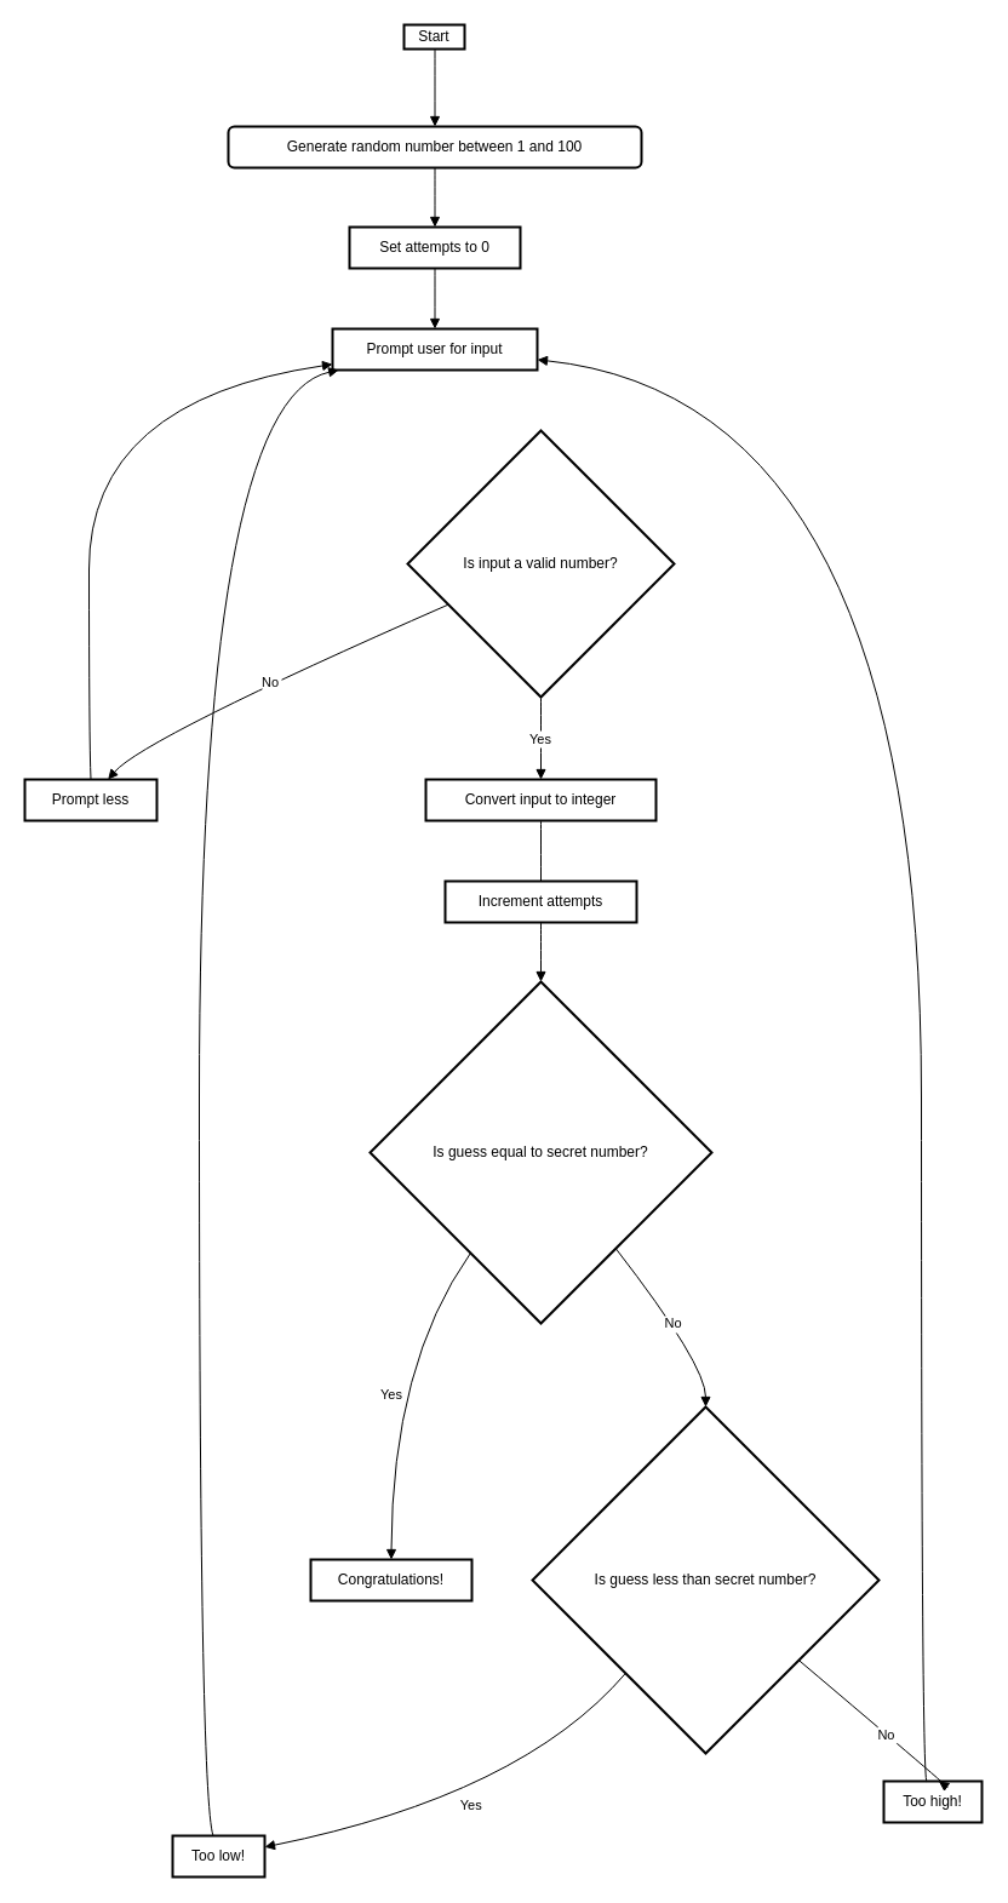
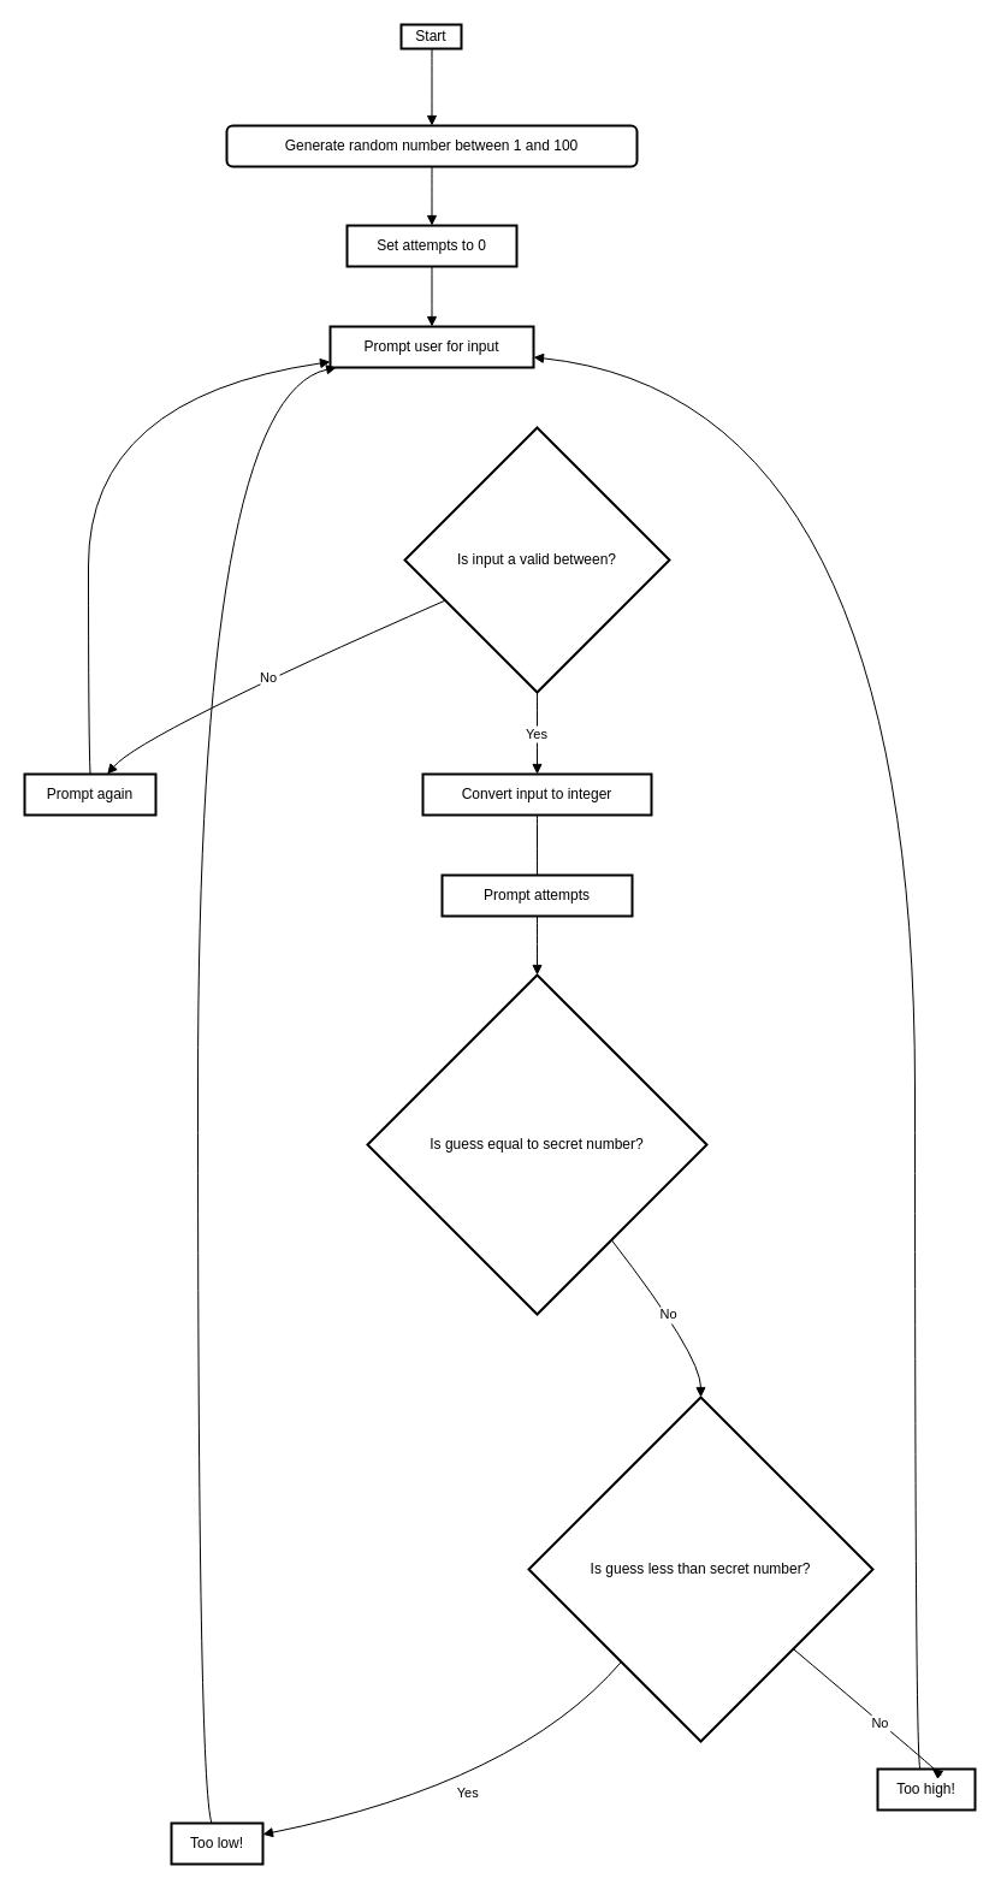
  <mxCell id="0" />
  <mxCell id="1" parent="0" />
  <mxCell id="2" value="Start" style="whiteSpace=wrap;strokeWidth=2;" vertex="1" parent="1"><mxGeometry x="333" y="20" width="50" height="20" as="geometry" /></mxCell>
  <mxCell id="3" value="Generate random number between 1 and 100" style="whiteSpace=wrap;strokeWidth=2;rounded=1;" vertex="1" parent="1"><mxGeometry x="188" y="104" width="341" height="34" as="geometry" /></mxCell>
  <mxCell id="4" value="Set attempts to 0" style="whiteSpace=wrap;strokeWidth=2;" vertex="1" parent="1"><mxGeometry x="288" y="187" width="141" height="34" as="geometry" /></mxCell>
  <mxCell id="5" value="Prompt user for input" style="whiteSpace=wrap;strokeWidth=2;" vertex="1" parent="1"><mxGeometry x="274" y="271" width="169" height="34" as="geometry" /></mxCell>
- <mxCell id="6" value="Is input a valid number?" style="rhombus;strokeWidth=2;whiteSpace=wrap;" vertex="1" parent="1"><mxGeometry x="336" y="355" width="220" height="220" as="geometry" /></mxCell>
- <mxCell id="7" value="Prompt less" style="whiteSpace=wrap;strokeWidth=2;" vertex="1" parent="1"><mxGeometry x="20" y="643" width="109" height="34" as="geometry" /></mxCell>
+ <mxCell id="6" value="Is input a valid between?" style="rhombus;strokeWidth=2;whiteSpace=wrap;" vertex="1" parent="1"><mxGeometry x="336" y="355" width="220" height="220" as="geometry" /></mxCell>
+ <mxCell id="7" value="Prompt again" style="whiteSpace=wrap;strokeWidth=2;" vertex="1" parent="1"><mxGeometry x="20" y="643" width="109" height="34" as="geometry" /></mxCell>
  <mxCell id="8" value="Convert input to integer" style="whiteSpace=wrap;strokeWidth=2;" vertex="1" parent="1"><mxGeometry x="351" y="643" width="190" height="34" as="geometry" /></mxCell>
- <mxCell id="9" value="Increment attempts" style="whiteSpace=wrap;strokeWidth=2;" vertex="1" parent="1"><mxGeometry x="367" y="727" width="158" height="34" as="geometry" /></mxCell>
+ <mxCell id="9" value="Prompt attempts" style="whiteSpace=wrap;strokeWidth=2;" vertex="1" parent="1"><mxGeometry x="367" y="727" width="158" height="34" as="geometry" /></mxCell>
  <mxCell id="10" value="Is guess equal to secret number?" style="rhombus;strokeWidth=2;whiteSpace=wrap;" vertex="1" parent="1"><mxGeometry x="305" y="810" width="282" height="282" as="geometry" /></mxCell>
  <mxCell id="11" value="Is guess less than secret number?" style="rhombus;strokeWidth=2;whiteSpace=wrap;" vertex="1" parent="1"><mxGeometry x="439" y="1161" width="286" height="286" as="geometry" /></mxCell>
  <mxCell id="12" value="Too low!" style="whiteSpace=wrap;strokeWidth=2;" vertex="1" parent="1"><mxGeometry x="142" y="1515" width="76" height="34" as="geometry" /></mxCell>
  <mxCell id="13" value="Too high!" style="whiteSpace=wrap;strokeWidth=2;" vertex="1" parent="1"><mxGeometry x="729" y="1470" width="81" height="34" as="geometry" /></mxCell>
- <mxCell id="14" value="Congratulations!" style="whiteSpace=wrap;strokeWidth=2;" vertex="1" parent="1"><mxGeometry x="256" y="1287" width="133" height="34" as="geometry" /></mxCell>
  <mxCell id="15" value="" style="curved=1;startArrow=none;endArrow=block;exitX=0.51;exitY=0.99;entryX=0.5;entryY=-0.01;rounded=0;" edge="1" parent="1" source="2" target="3"><mxGeometry relative="1" as="geometry"><Array as="points" /></mxGeometry></mxCell>
  <mxCell id="16" value="" style="curved=1;startArrow=none;endArrow=block;exitX=0.5;exitY=0.98;entryX=0.5;entryY=0.01;rounded=0;" edge="1" parent="1" source="3" target="4"><mxGeometry relative="1" as="geometry"><Array as="points" /></mxGeometry></mxCell>
  <mxCell id="17" value="" style="curved=1;startArrow=none;endArrow=block;exitX=0.5;exitY=1;entryX=0.5;entryY=0;rounded=0;" edge="1" parent="1" source="4" target="5"><mxGeometry relative="1" as="geometry"><Array as="points" /></mxGeometry></mxCell>
  <mxCell id="18" value="No" style="curved=1;startArrow=none;endArrow=block;exitX=0;exitY=0.72;entryX=0.63;entryY=0;rounded=0;" edge="1" parent="1" source="6" target="7"><mxGeometry relative="1" as="geometry"><Array as="points"><mxPoint x="118" y="609" /></Array></mxGeometry></mxCell>
  <mxCell id="19" value="" style="curved=1;startArrow=none;endArrow=block;exitX=0.5;exitY=0;entryX=0;entryY=0.86;rounded=0;" edge="1" parent="1" source="7" target="5"><mxGeometry relative="1" as="geometry"><Array as="points"><mxPoint x="73" y="609" /><mxPoint x="73" y="330" /></Array></mxGeometry></mxCell>
  <mxCell id="20" value="Yes" style="curved=1;startArrow=none;endArrow=block;exitX=0.5;exitY=1;entryX=0.5;entryY=0;rounded=0;" edge="1" parent="1" source="6" target="8"><mxGeometry relative="1" as="geometry"><Array as="points" /></mxGeometry></mxCell>
  <mxCell id="21" value="" style="curved=1;startArrow=none;endArrow=none;exitX=0.5;exitY=0.99;entryX=0.5;entryY=-0.01;rounded=0;" edge="1" parent="1" source="8" target="9"><mxGeometry relative="1" as="geometry"><Array as="points" /></mxGeometry></mxCell>
  <mxCell id="22" value="" style="curved=1;startArrow=none;endArrow=block;exitX=0.5;exitY=0.98;entryX=0.5;entryY=0;rounded=0;" edge="1" parent="1" source="9" target="10"><mxGeometry relative="1" as="geometry"><Array as="points" /></mxGeometry></mxCell>
  <mxCell id="23" value="No" style="curved=1;startArrow=none;endArrow=block;exitX=0.89;exitY=1;entryX=0.5;entryY=0;rounded=0;" edge="1" parent="1" source="10" target="11"><mxGeometry relative="1" as="geometry"><Array as="points"><mxPoint x="582" y="1126" /></Array></mxGeometry></mxCell>
  <mxCell id="24" value="Yes" style="curved=1;startArrow=none;endArrow=block;exitX=0.07;exitY=1;entryX=1.01;entryY=0.27;rounded=0;" edge="1" parent="1" source="11" target="12"><mxGeometry relative="1" as="geometry"><Array as="points"><mxPoint x="430" y="1481" /></Array></mxGeometry></mxCell>
  <mxCell id="25" value="" style="curved=1;startArrow=none;endArrow=block;exitX=0.44;exitY=0;entryX=0.04;entryY=0.99;rounded=0;" edge="1" parent="1" source="12" target="5"><mxGeometry relative="1" as="geometry"><Array as="points"><mxPoint x="164" y="1481" /><mxPoint x="164" y="330" /></Array></mxGeometry></mxCell>
  <mxCell id="26" value="No" style="curved=1;startArrow=none;endArrow=block;exitX=1;exitY=0.93;entryX=0.56;entryY=0;rounded=0;" edge="1" parent="1" source="11" target="13"><mxGeometry relative="1" as="geometry"><Array as="points"><mxPoint x="790" y="1481" /></Array></mxGeometry></mxCell>
  <mxCell id="27" value="" style="curved=1;startArrow=none;endArrow=block;exitX=0.44;exitY=0;entryX=1;entryY=0.75;rounded=0;" edge="1" parent="1" source="13" target="5"><mxGeometry relative="1" as="geometry"><Array as="points"><mxPoint x="760" y="1481" /><mxPoint x="760" y="330" /></Array></mxGeometry></mxCell>
- <mxCell id="28" value="Yes" style="curved=1;startArrow=none;endArrow=block;exitX=0.15;exitY=1;entryX=0.5;entryY=-0.01;rounded=0;" edge="1" parent="1" source="10" target="14"><mxGeometry relative="1" as="geometry"><Array as="points"><mxPoint x="323" y="1126" /></Array></mxGeometry></mxCell>
